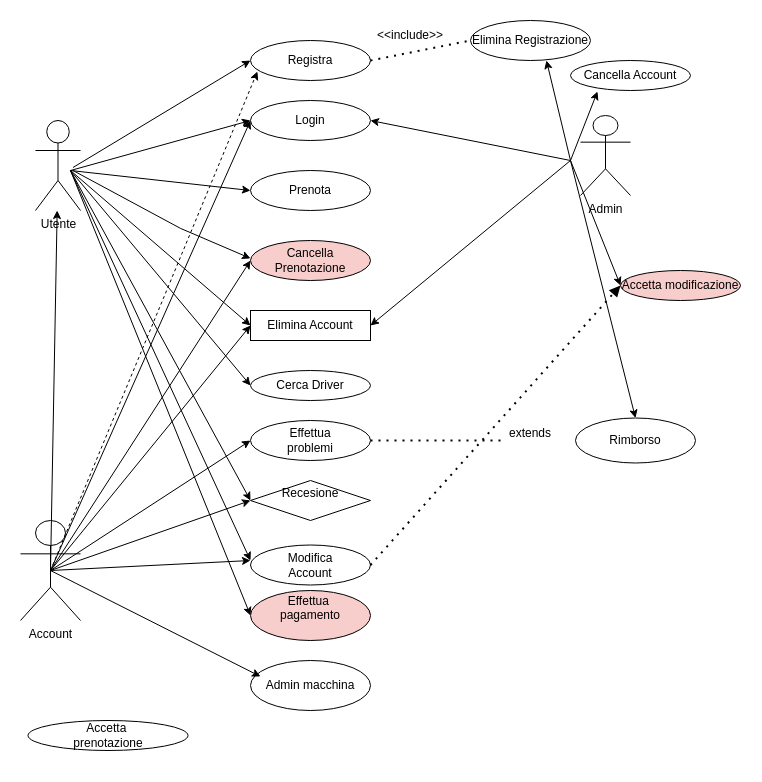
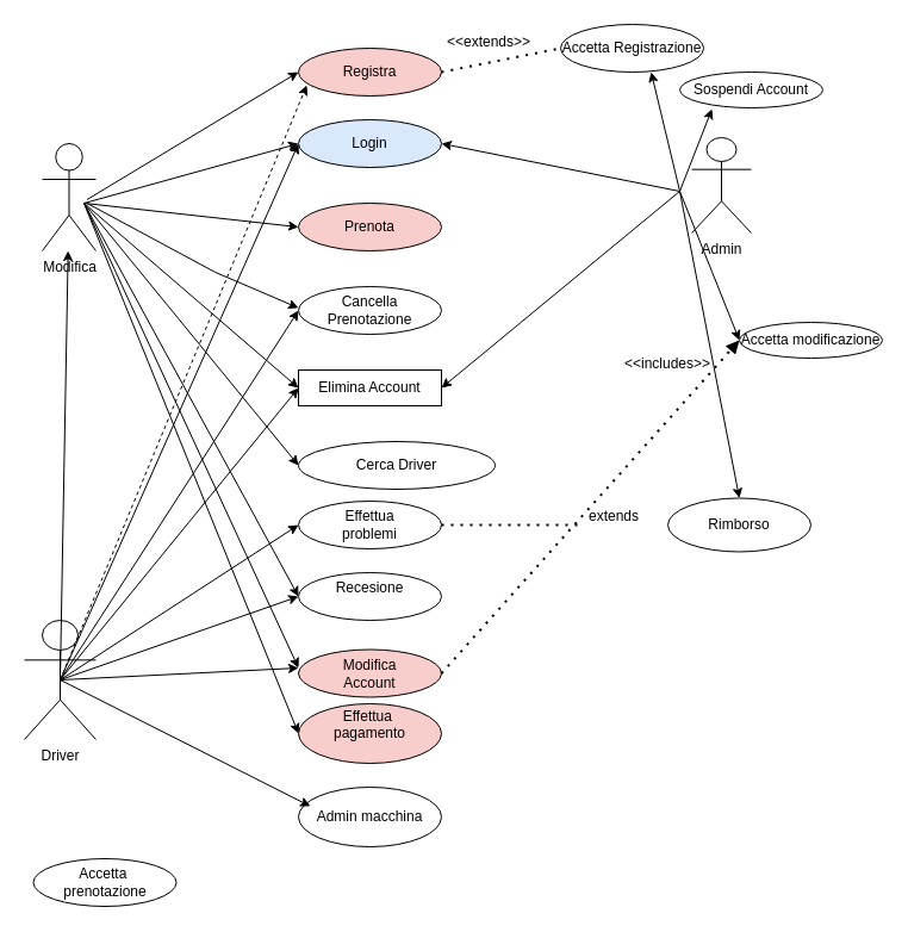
  <mxCell id="0" />
  <mxCell id="1" parent="0" />
  <mxCell id="2" value="Admin&lt;div&gt;&lt;br&gt;&lt;/div&gt;" style="shape=umlActor;verticalLabelPosition=bottom;verticalAlign=top;html=1;outlineConnect=0;" parent="1" vertex="1"><mxGeometry x="580" y="115" width="50" height="80" as="geometry" /></mxCell>
- <mxCell id="3" value="Account&lt;div&gt;&lt;br&gt;&lt;/div&gt;" style="shape=umlActor;verticalLabelPosition=bottom;verticalAlign=top;html=1;outlineConnect=0;" parent="1" vertex="1"><mxGeometry x="20" y="520" width="60" height="100" as="geometry" /></mxCell>
- <mxCell id="4" value="Registra" style="ellipse;whiteSpace=wrap;html=1;" parent="1" vertex="1"><mxGeometry x="250" y="40" width="120" height="40" as="geometry" /></mxCell>
- <mxCell id="5" value="Prenota" style="ellipse;whiteSpace=wrap;html=1;" parent="1" vertex="1"><mxGeometry x="250" y="170" width="120" height="40" as="geometry" /></mxCell>
- <mxCell id="6" value="Login" style="ellipse;whiteSpace=wrap;html=1;" parent="1" vertex="1"><mxGeometry x="250" y="100" width="120" height="40" as="geometry" /></mxCell>
+ <mxCell id="3" value="Driver&lt;div&gt;&lt;br&gt;&lt;/div&gt;" style="shape=umlActor;verticalLabelPosition=bottom;verticalAlign=top;html=1;outlineConnect=0;" parent="1" vertex="1"><mxGeometry x="20" y="520" width="60" height="100" as="geometry" /></mxCell>
+ <mxCell id="4" value="Registra" style="ellipse;whiteSpace=wrap;html=1;fillColor=#f8cecc;" parent="1" vertex="1"><mxGeometry x="250" y="40" width="120" height="40" as="geometry" /></mxCell>
+ <mxCell id="5" value="Prenota" style="ellipse;whiteSpace=wrap;html=1;fillColor=#f8cecc;" parent="1" vertex="1"><mxGeometry x="250" y="170" width="120" height="40" as="geometry" /></mxCell>
+ <mxCell id="6" value="Login" style="ellipse;whiteSpace=wrap;html=1;fillColor=#dae8fc;" parent="1" vertex="1"><mxGeometry x="250" y="100" width="120" height="40" as="geometry" /></mxCell>
  <mxCell id="7" value="Elimina Account" style="whiteSpace=wrap;html=1;rounded=0;" parent="1" vertex="1"><mxGeometry x="250" y="310" width="120" height="30" as="geometry" /></mxCell>
- <mxCell id="8" value="Cancella&lt;br&gt;Prenotazione" style="ellipse;whiteSpace=wrap;html=1;fillColor=#f8cecc;" parent="1" vertex="1"><mxGeometry x="250" y="240" width="120" height="40" as="geometry" /></mxCell>
- <mxCell id="9" value="Cerca Driver" style="ellipse;whiteSpace=wrap;html=1;" parent="1" vertex="1"><mxGeometry x="250" y="370" width="120" height="30" as="geometry" /></mxCell>
+ <mxCell id="8" value="Cancella&lt;br&gt;Prenotazione" style="ellipse;whiteSpace=wrap;html=1;" parent="1" vertex="1"><mxGeometry x="250" y="240" width="120" height="40" as="geometry" /></mxCell>
+ <mxCell id="9" value="Cerca Driver" style="ellipse;whiteSpace=wrap;html=1;" parent="1" vertex="1"><mxGeometry x="250" y="370" width="165" height="40" as="geometry" /></mxCell>
  <mxCell id="10" value="Effettua&lt;br&gt;problemi" style="ellipse;whiteSpace=wrap;html=1;" parent="1" vertex="1"><mxGeometry x="250" y="420" width="120" height="40" as="geometry" /></mxCell>
- <mxCell id="11" value="Recesione&lt;div&gt;&lt;br&gt;&lt;/div&gt;" style="rhombus;whiteSpace=wrap;html=1;" parent="1" vertex="1"><mxGeometry x="250" y="480" width="120" height="40" as="geometry" /></mxCell>
- <mxCell id="12" value="Modifica&lt;br&gt;Account" style="ellipse;whiteSpace=wrap;html=1;" parent="1" vertex="1"><mxGeometry x="250" y="544.5" width="120" height="40" as="geometry" /></mxCell>
+ <mxCell id="11" value="Recesione&lt;div&gt;&lt;br&gt;&lt;/div&gt;" style="ellipse;whiteSpace=wrap;html=1;" parent="1" vertex="1"><mxGeometry x="250" y="480" width="120" height="40" as="geometry" /></mxCell>
+ <mxCell id="12" value="Modifica&lt;br&gt;Account" style="ellipse;whiteSpace=wrap;html=1;fillColor=#f8cecc;" parent="1" vertex="1"><mxGeometry x="250" y="544.5" width="120" height="40" as="geometry" /></mxCell>
  <mxCell id="13" value="Effettua&amp;nbsp;&lt;br&gt;pagamento&lt;div&gt;&lt;br&gt;&lt;/div&gt;" style="ellipse;whiteSpace=wrap;html=1;fillColor=#f8cecc;" parent="1" vertex="1"><mxGeometry x="250" y="590" width="120" height="50" as="geometry" /></mxCell>
  <mxCell id="14" value="" style="endArrow=classic;html=1;rounded=0;entryX=0;entryY=0.5;entryDx=0;entryDy=0;" parent="1" target="4" edge="1"><mxGeometry width="50" height="50" relative="1" as="geometry"><mxPoint x="72.5" y="167" as="sourcePoint" /><mxPoint x="253.96" y="80" as="targetPoint" /></mxGeometry></mxCell>
  <mxCell id="15" value="" style="endArrow=classic;html=1;rounded=0;entryX=0.058;entryY=0.775;entryDx=0;entryDy=0;entryPerimeter=0;exitX=0.5;exitY=0.5;exitDx=0;exitDy=0;exitPerimeter=0;dashed=1;" parent="1" source="3" target="4" edge="1"><mxGeometry width="50" height="50" relative="1" as="geometry"><mxPoint x="60" y="510" as="sourcePoint" /><mxPoint x="110" y="460" as="targetPoint" /></mxGeometry></mxCell>
  <mxCell id="16" value="" style="endArrow=classic;html=1;rounded=0;exitX=0.5;exitY=0.5;exitDx=0;exitDy=0;exitPerimeter=0;" parent="1" source="3" edge="1"><mxGeometry width="50" height="50" relative="1" as="geometry"><mxPoint x="80" y="550" as="sourcePoint" /><mxPoint x="250" y="120" as="targetPoint" /></mxGeometry></mxCell>
  <mxCell id="17" value="" style="endArrow=classic;html=1;rounded=0;entryX=0;entryY=0.5;entryDx=0;entryDy=0;" parent="1" target="6" edge="1"><mxGeometry width="50" height="50" relative="1" as="geometry"><mxPoint x="70" y="170" as="sourcePoint" /><mxPoint x="130" y="160" as="targetPoint" /><Array as="points" /></mxGeometry></mxCell>
  <mxCell id="18" value="" style="endArrow=classic;html=1;rounded=0;entryX=0;entryY=0.5;entryDx=0;entryDy=0;" parent="1" target="5" edge="1"><mxGeometry width="50" height="50" relative="1" as="geometry"><mxPoint x="70" y="170" as="sourcePoint" /><mxPoint x="122.5" y="145" as="targetPoint" /></mxGeometry></mxCell>
  <mxCell id="19" value="" style="endArrow=classic;html=1;rounded=0;entryX=0;entryY=0.5;entryDx=0;entryDy=0;" parent="1" edge="1"><mxGeometry width="50" height="50" relative="1" as="geometry"><mxPoint x="72.5" y="169.995" as="sourcePoint" /><mxPoint x="250" y="257.88" as="targetPoint" /><Array as="points"><mxPoint x="180" y="227.88" /></Array></mxGeometry></mxCell>
  <mxCell id="20" value="" style="endArrow=classic;html=1;rounded=0;entryX=0;entryY=0.5;entryDx=0;entryDy=0;" parent="1" target="8" edge="1"><mxGeometry width="50" height="50" relative="1" as="geometry"><mxPoint x="50" y="570" as="sourcePoint" /><mxPoint x="100" y="520" as="targetPoint" /></mxGeometry></mxCell>
  <mxCell id="21" value="" style="endArrow=classic;html=1;rounded=0;entryX=0;entryY=0.5;entryDx=0;entryDy=0;" parent="1" target="10" edge="1"><mxGeometry width="50" height="50" relative="1" as="geometry"><mxPoint x="50" y="570" as="sourcePoint" /><mxPoint x="100" y="520" as="targetPoint" /></mxGeometry></mxCell>
  <mxCell id="22" value="" style="endArrow=classic;html=1;rounded=0;entryX=1;entryY=0.5;entryDx=0;entryDy=0;" parent="1" target="6" edge="1"><mxGeometry width="50" height="50" relative="1" as="geometry"><mxPoint x="570" y="160" as="sourcePoint" /><mxPoint x="510" y="155" as="targetPoint" /></mxGeometry></mxCell>
  <mxCell id="23" value="" style="endArrow=classic;html=1;rounded=0;entryX=1;entryY=0.5;entryDx=0;entryDy=0;" parent="1" target="7" edge="1"><mxGeometry width="50" height="50" relative="1" as="geometry"><mxPoint x="570" y="160" as="sourcePoint" /><mxPoint x="540" y="270" as="targetPoint" /></mxGeometry></mxCell>
  <mxCell id="24" value="" style="endArrow=classic;html=1;rounded=0;entryX=0;entryY=0.5;entryDx=0;entryDy=0;" parent="1" target="9" edge="1"><mxGeometry width="50" height="50" relative="1" as="geometry"><mxPoint x="70" y="170" as="sourcePoint" /><mxPoint x="20" y="280" as="targetPoint" /></mxGeometry></mxCell>
  <mxCell id="25" value="" style="endArrow=classic;html=1;rounded=0;entryX=0;entryY=0.5;entryDx=0;entryDy=0;" parent="1" target="11" edge="1"><mxGeometry width="50" height="50" relative="1" as="geometry"><mxPoint x="50" y="570" as="sourcePoint" /><mxPoint x="100" y="520" as="targetPoint" /></mxGeometry></mxCell>
  <mxCell id="26" value="" style="endArrow=classic;html=1;rounded=0;entryX=0;entryY=0.5;entryDx=0;entryDy=0;" parent="1" target="11" edge="1"><mxGeometry width="50" height="50" relative="1" as="geometry"><mxPoint x="70" y="170" as="sourcePoint" /><mxPoint x="50" y="300" as="targetPoint" /></mxGeometry></mxCell>
  <mxCell id="27" value="" style="endArrow=classic;html=1;rounded=0;entryX=0;entryY=0.5;entryDx=0;entryDy=0;" parent="1" target="13" edge="1"><mxGeometry width="50" height="50" relative="1" as="geometry"><mxPoint x="70" y="170" as="sourcePoint" /><mxPoint x="190" y="570" as="targetPoint" /></mxGeometry></mxCell>
  <mxCell id="28" value="" style="endArrow=classic;html=1;rounded=0;exitX=0.5;exitY=0.5;exitDx=0;exitDy=0;exitPerimeter=0;" parent="1" source="3" edge="1"><mxGeometry width="50" height="50" relative="1" as="geometry"><mxPoint x="200" y="610" as="sourcePoint" /><mxPoint x="250" y="560" as="targetPoint" /></mxGeometry></mxCell>
  <mxCell id="29" value="" style="endArrow=classic;html=1;rounded=0;" parent="1" edge="1"><mxGeometry width="50" height="50" relative="1" as="geometry"><mxPoint x="70" y="170" as="sourcePoint" /><mxPoint x="250" y="560" as="targetPoint" /></mxGeometry></mxCell>
  <mxCell id="30" value="" style="endArrow=none;dashed=1;html=1;dashPattern=1 3;strokeWidth=2;rounded=0;" parent="1" target="35" edge="1"><mxGeometry width="50" height="50" relative="1" as="geometry"><mxPoint x="370" y="440" as="sourcePoint" /><mxPoint x="560" y="440" as="targetPoint" /></mxGeometry></mxCell>
- <mxCell id="31" value="Rimborso" style="ellipse;whiteSpace=wrap;html=1;" parent="1" vertex="1"><mxGeometry x="575" y="417.5" width="120" height="45" as="geometry" /></mxCell>
+ <mxCell id="31" value="Rimborso" style="ellipse;whiteSpace=wrap;html=1;" parent="1" vertex="1"><mxGeometry x="560" y="417.5" width="120" height="45" as="geometry" /></mxCell>
  <mxCell id="32" value="" style="endArrow=classic;html=1;rounded=0;entryX=0.5;entryY=0;entryDx=0;entryDy=0;" parent="1" target="31" edge="1"><mxGeometry width="50" height="50" relative="1" as="geometry"><mxPoint x="570" y="160" as="sourcePoint" /><mxPoint x="610" y="250" as="targetPoint" /></mxGeometry></mxCell>
  <mxCell id="33" value="" style="endArrow=classic;html=1;rounded=0;entryX=0;entryY=0.5;entryDx=0;entryDy=0;" parent="1" target="7" edge="1"><mxGeometry width="50" height="50" relative="1" as="geometry"><mxPoint x="70" y="170" as="sourcePoint" /><mxPoint x="370" y="370" as="targetPoint" /></mxGeometry></mxCell>
  <mxCell id="34" value="" style="endArrow=classic;html=1;rounded=0;entryX=0;entryY=0.5;entryDx=0;entryDy=0;exitX=0.5;exitY=0.5;exitDx=0;exitDy=0;exitPerimeter=0;" parent="1" source="3" target="7" edge="1"><mxGeometry width="50" height="50" relative="1" as="geometry"><mxPoint x="60" y="570" as="sourcePoint" /><mxPoint x="110" y="520" as="targetPoint" /></mxGeometry></mxCell>
- <mxCell id="35" value="extends&lt;div&gt;&lt;br&gt;&lt;/div&gt;" style="text;html=1;align=center;verticalAlign=middle;whiteSpace=wrap;rounded=0;" parent="1" vertex="1"><mxGeometry x="500" y="425" width="60" height="30" as="geometry" /></mxCell>
- <mxCell id="36" value="Elimina Registrazione" style="ellipse;whiteSpace=wrap;html=1;" parent="1" vertex="1"><mxGeometry x="470" y="20" width="120" height="40" as="geometry" /></mxCell>
- <mxCell id="37" value="Accetta&amp;nbsp;&lt;br&gt;prenotazione" style="ellipse;whiteSpace=wrap;html=1;" parent="1" vertex="1"><mxGeometry x="27.5" y="720" width="160" height="30" as="geometry" /></mxCell>
+ <mxCell id="35" value="extends&lt;div&gt;&lt;br&gt;&lt;/div&gt;" style="text;html=1;align=center;verticalAlign=middle;whiteSpace=wrap;rounded=0;" parent="1" vertex="1"><mxGeometry x="485" y="425" width="60" height="30" as="geometry" /></mxCell>
+ <mxCell id="36" value="Accetta Registrazione" style="ellipse;whiteSpace=wrap;html=1;" parent="1" vertex="1"><mxGeometry x="470" y="20" width="120" height="40" as="geometry" /></mxCell>
+ <mxCell id="37" value="Accetta&amp;nbsp;&lt;br&gt;prenotazione" style="ellipse;whiteSpace=wrap;html=1;" parent="1" vertex="1"><mxGeometry x="27.5" y="720" width="120" height="40" as="geometry" /></mxCell>
  <mxCell id="38" value="" style="endArrow=classic;html=1;rounded=0;exitX=0.5;exitY=0.5;exitDx=0;exitDy=0;exitPerimeter=0;" parent="1" source="3" target="46" edge="1"><mxGeometry width="50" height="50" relative="1" as="geometry"><mxPoint x="320" y="770" as="sourcePoint" /><mxPoint x="370" y="720" as="targetPoint" /></mxGeometry></mxCell>
  <mxCell id="39" value="" style="endArrow=none;dashed=1;html=1;dashPattern=1 3;strokeWidth=2;rounded=0;entryX=0;entryY=0.5;entryDx=0;entryDy=0;" parent="1" target="36" edge="1"><mxGeometry width="50" height="50" relative="1" as="geometry"><mxPoint x="370" y="60" as="sourcePoint" /><mxPoint x="420" y="10" as="targetPoint" /></mxGeometry></mxCell>
- <mxCell id="40" value="&amp;lt;&amp;lt;include&amp;gt;&amp;gt;" style="text;html=1;align=center;verticalAlign=middle;whiteSpace=wrap;rounded=0;" parent="1" vertex="1"><mxGeometry x="380" y="20" width="60" height="30" as="geometry" /></mxCell>
+ <mxCell id="40" value="&amp;lt;&amp;lt;extends&amp;gt;&amp;gt;" style="text;html=1;align=center;verticalAlign=middle;whiteSpace=wrap;rounded=0;" parent="1" vertex="1"><mxGeometry x="380" y="20" width="60" height="30" as="geometry" /></mxCell>
  <mxCell id="41" value="" style="endArrow=classic;html=1;rounded=0;entryX=0.633;entryY=1;entryDx=0;entryDy=0;entryPerimeter=0;" parent="1" target="36" edge="1"><mxGeometry width="50" height="50" relative="1" as="geometry"><mxPoint x="570" y="160" as="sourcePoint" /><mxPoint x="580" y="80" as="targetPoint" /></mxGeometry></mxCell>
  <mxCell id="42" value="" style="endArrow=block;dashed=1;html=1;dashPattern=1 3;strokeWidth=2;rounded=0;exitX=1;exitY=0.5;exitDx=0;exitDy=0;entryX=0;entryY=0.5;entryDx=0;entryDy=0;" parent="1" source="12" target="43" edge="1"><mxGeometry width="50" height="50" relative="1" as="geometry"><mxPoint x="360" y="560" as="sourcePoint" /><mxPoint x="630" y="280" as="targetPoint" /></mxGeometry></mxCell>
- <mxCell id="43" value="Accetta modificazione" style="ellipse;whiteSpace=wrap;html=1;fillColor=#f8cecc;" parent="1" vertex="1"><mxGeometry x="620" y="270" width="120" height="30" as="geometry" /></mxCell>
+ <mxCell id="43" value="Accetta modificazione" style="ellipse;whiteSpace=wrap;html=1;" parent="1" vertex="1"><mxGeometry x="620" y="270" width="120" height="30" as="geometry" /></mxCell>
+ <mxCell id="44" value="&amp;lt;&amp;lt;includes&amp;gt;&amp;gt;" style="text;html=1;align=center;verticalAlign=middle;whiteSpace=wrap;rounded=0;" parent="1" vertex="1"><mxGeometry x="530" y="290" width="60" height="30" as="geometry" /></mxCell>
  <mxCell id="45" value="" style="endArrow=classic;html=1;rounded=0;entryX=0;entryY=0.5;entryDx=0;entryDy=0;" parent="1" target="43" edge="1"><mxGeometry width="50" height="50" relative="1" as="geometry"><mxPoint x="570" y="160" as="sourcePoint" /><mxPoint x="370" y="420" as="targetPoint" /></mxGeometry></mxCell>
- <mxCell id="46" value="Utente&lt;div&gt;&lt;br&gt;&lt;/div&gt;" style="shape=umlActor;verticalLabelPosition=bottom;verticalAlign=top;html=1;outlineConnect=0;" parent="1" vertex="1"><mxGeometry x="35" y="120" width="45" height="90" as="geometry" /></mxCell>
- <mxCell id="47" value="Cancella Account" style="ellipse;whiteSpace=wrap;html=1;" vertex="1" parent="1"><mxGeometry x="570" y="60" width="120" height="30" as="geometry" /></mxCell>
+ <mxCell id="46" value="Modifica&lt;div&gt;&lt;br&gt;&lt;/div&gt;" style="shape=umlActor;verticalLabelPosition=bottom;verticalAlign=top;html=1;outlineConnect=0;" parent="1" vertex="1"><mxGeometry x="35" y="120" width="45" height="90" as="geometry" /></mxCell>
+ <mxCell id="47" value="Sospendi Account" style="ellipse;whiteSpace=wrap;html=1;" vertex="1" parent="1"><mxGeometry x="570" y="60" width="120" height="30" as="geometry" /></mxCell>
  <mxCell id="48" value="" style="endArrow=classic;html=1;rounded=0;entryX=0.225;entryY=1.033;entryDx=0;entryDy=0;entryPerimeter=0;" edge="1" parent="1" target="47"><mxGeometry width="50" height="50" relative="1" as="geometry"><mxPoint x="570" y="160" as="sourcePoint" /><mxPoint x="620" y="110" as="targetPoint" /></mxGeometry></mxCell>
  <mxCell id="49" value="&lt;div&gt;Admin macchina&lt;/div&gt;" style="ellipse;whiteSpace=wrap;html=1;" vertex="1" parent="1"><mxGeometry x="250" y="660" width="120" height="50" as="geometry" /></mxCell>
  <mxCell id="50" value="" style="endArrow=classic;html=1;rounded=0;entryX=0.083;entryY=0.32;entryDx=0;entryDy=0;entryPerimeter=0;" edge="1" parent="1" target="49"><mxGeometry width="50" height="50" relative="1" as="geometry"><mxPoint x="50" y="570" as="sourcePoint" /><mxPoint x="100" y="520" as="targetPoint" /></mxGeometry></mxCell>
